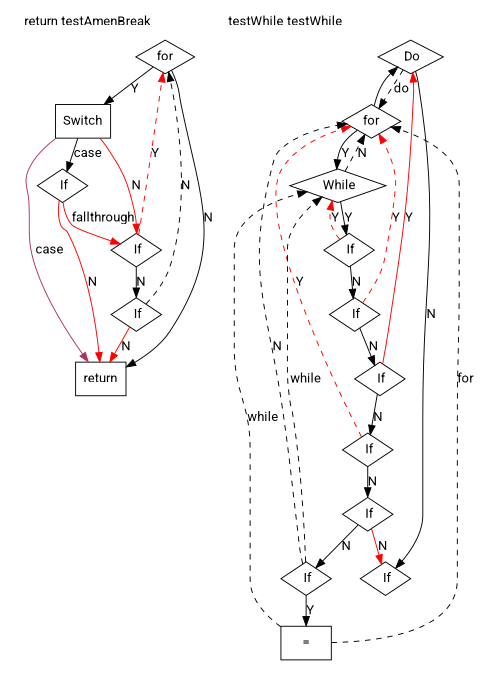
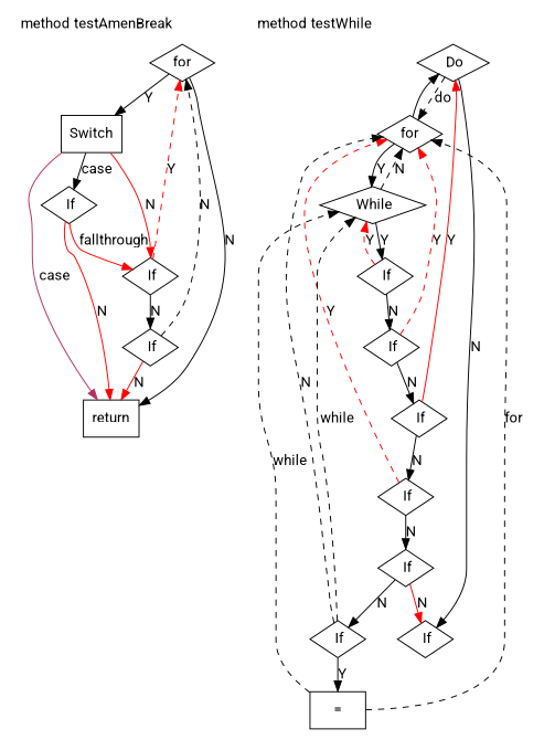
  digraph {
    compound=true
    fontname=Roboto
    node [fillcolor=white fontname=Roboto shape=diamond style=filled]
    edge [fontname=Roboto]
    n1 [label=for]
    n2 [label=Switch shape=rect]
    n3 [label=" If"]
    n4 [label=" If"]
    n5 [label=" If"]
    n6 [label=return shape=rect]
    n7 [label=" Do"]
    n8 [label=for]
    n9 [label=" While"]
    n10 [label=" If"]
    n11 [label=" If"]
    n12 [label=" If"]
    n13 [label=" If"]
    n14 [label=" If"]
    n15 [label=" If"]
    n16 [label="=" shape=rect]
    n17 [label=" If"]
    subgraph cluster_1 {
-     label="return testAmenBreak"
+     label="method testAmenBreak"
      labeljust=l
      pencolor=transparent
      ranksep=0.5
      n1
      n2
      n3
      n4
      n5
      n6
    }
    subgraph cluster_2 {
-     label="testWhile testWhile"
+     label="method testWhile"
      labeljust=l
      pencolor=transparent
      ranksep=0.5
      n7
      n8
      n9
      n10
      n11
      n12
      n13
      n14
      n15
      n16
      n17
    }
    n1 -> n2 [label=Y]
    n1 -> n6 [label=N]
    n2 -> n3 [label=case]
    n2 -> n4 [color=red label=N]
    n2 -> n6 [color=maroon label=case]
    n3 -> n4 [color=red label=fallthrough]
    n3 -> n6 [color=red label=N]
    n4 -> n1 [color=red label=Y style=dashed]
    n4 -> n5 [label=N]
    n5 -> n1 [label=N style=dashed]
    n5 -> n6 [color=red label=N]
    n7 -> n8 [label=do style=dashed]
    n7 -> n17 [label=N]
    n8 -> n7
    n8 -> n9 [label=Y]
    n9 -> n8 [label=N style=dashed]
    n9 -> n10 [label=Y]
    n10 -> n9 [color=red label=Y style=dashed]
    n10 -> n11 [label=N]
    n11 -> n8 [color=red label=Y style=dashed]
    n11 -> n12 [label=N]
    n12 -> n7 [color=red label=Y]
    n12 -> n13 [label=N]
    n13 -> n8 [color=red label=Y style=dashed]
    n13 -> n14 [label=N]
    n14 -> n15 [label=N]
    n14 -> n17 [color=red label=N]
    n15 -> n8 [label=N style=dashed]
    n15 -> n9 [label=while style=dashed]
    n15 -> n16 [label=Y]
    n16 -> n8 [label=for style=dashed]
    n16 -> n9 [label=while style=dashed]
  }
